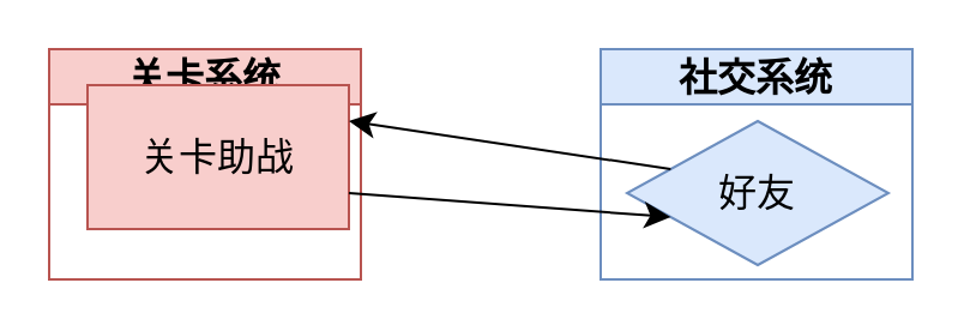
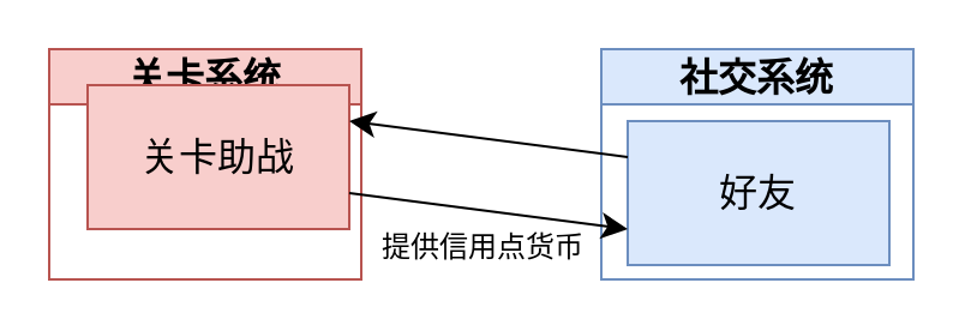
  <mxCell id="0" />
  <mxCell id="1" parent="0" />
  <mxCell id="2" value="关卡系统" style="swimlane;whiteSpace=wrap;html=1;fontSize=16;fillColor=#f8cecc;strokeColor=#b85450;" parent="1" vertex="1"><mxGeometry x="20" y="20" width="130" height="96" as="geometry" /></mxCell>
  <mxCell id="3" value="关卡助战" style="rounded=0;whiteSpace=wrap;html=1;fontSize=16;fillColor=#f8cecc;strokeColor=#b85450;" parent="2" vertex="1"><mxGeometry x="16" y="15" width="109" height="60" as="geometry" /></mxCell>
  <mxCell id="4" value="社交系统" style="swimlane;whiteSpace=wrap;html=1;fontSize=16;fillColor=#dae8fc;strokeColor=#6c8ebf;" parent="1" vertex="1"><mxGeometry x="250" y="20" width="130" height="96" as="geometry" /></mxCell>
- <mxCell id="5" value="好友" style="rhombus;whiteSpace=wrap;html=1;fontSize=16;fillColor=#dae8fc;strokeColor=#6c8ebf;" parent="4" vertex="1"><mxGeometry x="11" y="30" width="109" height="60" as="geometry" /></mxCell>
+ <mxCell id="5" value="好友" style="rounded=0;whiteSpace=wrap;html=1;fontSize=16;fillColor=#dae8fc;strokeColor=#6c8ebf;" parent="4" vertex="1"><mxGeometry x="11" y="30" width="109" height="60" as="geometry" /></mxCell>
  <mxCell id="6" style="edgeStyle=none;curved=1;rounded=0;orthogonalLoop=1;jettySize=auto;html=1;exitX=0;exitY=0.25;exitDx=0;exitDy=0;entryX=1;entryY=0.25;entryDx=0;entryDy=0;fontSize=12;startSize=8;endSize=8;" parent="1" source="5" target="3" edge="1"><mxGeometry relative="1" as="geometry" /></mxCell>
  <mxCell id="7" style="edgeStyle=none;curved=1;rounded=0;orthogonalLoop=1;jettySize=auto;html=1;exitX=1;exitY=0.75;exitDx=0;exitDy=0;entryX=0;entryY=0.75;entryDx=0;entryDy=0;fontSize=12;startSize=8;endSize=8;" parent="1" source="3" target="5" edge="1"><mxGeometry relative="1" as="geometry" /></mxCell>
+ <mxCell id="8" value="&lt;font style=&quot;font-size: 12px;&quot;&gt;提供信用点货币&lt;/font&gt;" style="text;html=1;strokeColor=none;fillColor=none;align=center;verticalAlign=middle;whiteSpace=wrap;rounded=0;fontSize=16;" parent="1" vertex="1"><mxGeometry x="155.5" y="86" width="90" height="30" as="geometry" /></mxCell>
